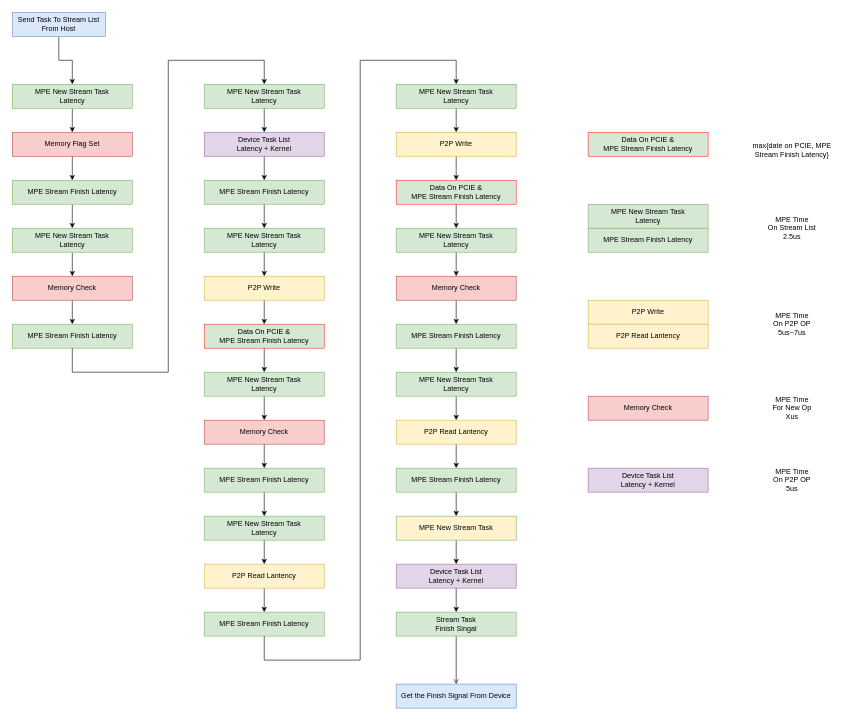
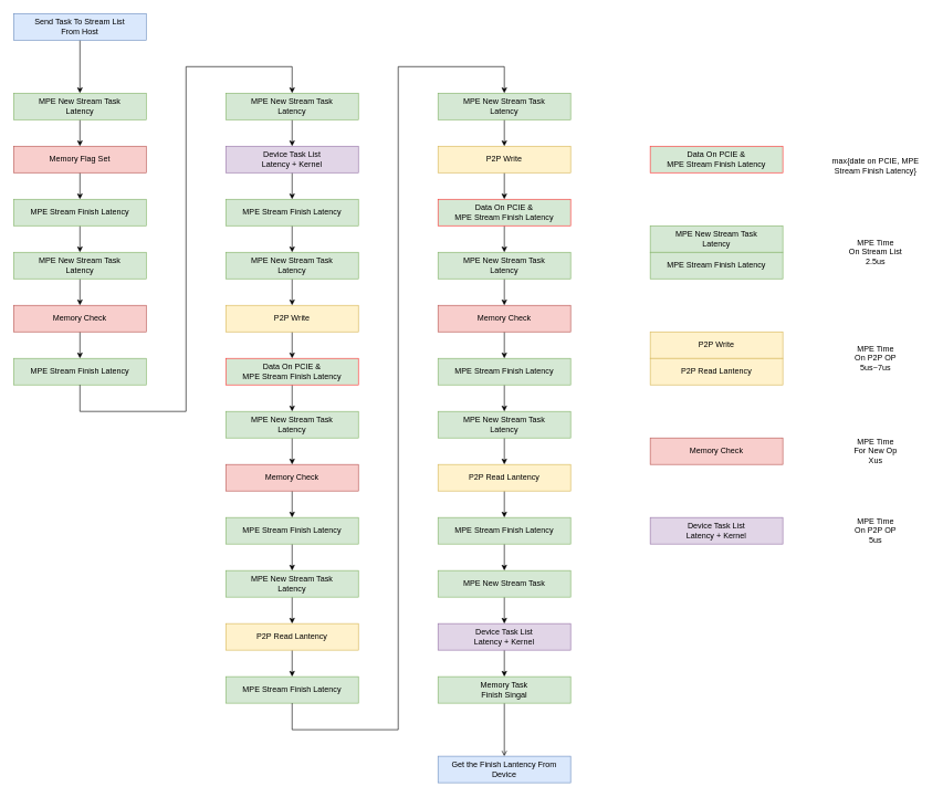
  <mxCell id="0" />
  <mxCell id="1" parent="0" />
  <mxCell id="2" value="" style="edgeStyle=orthogonalEdgeStyle;rounded=0;orthogonalLoop=1;jettySize=auto;html=1;" parent="1" source="3" target="5" edge="1"><mxGeometry relative="1" as="geometry" /></mxCell>
  <mxCell id="3" value="Device Task List&lt;br&gt;Latency + Kernel" style="rounded=0;whiteSpace=wrap;html=1;fillColor=#e1d5e7;strokeColor=#9673a6;" parent="1" vertex="1"><mxGeometry x="340" y="220" width="200" height="40" as="geometry" /></mxCell>
  <mxCell id="4" value="" style="edgeStyle=orthogonalEdgeStyle;rounded=0;orthogonalLoop=1;jettySize=auto;html=1;" parent="1" source="5" target="7" edge="1"><mxGeometry relative="1" as="geometry" /></mxCell>
  <mxCell id="5" value="MPE Stream Finish Latency" style="rounded=0;whiteSpace=wrap;html=1;fillColor=#d5e8d4;strokeColor=#82b366;" parent="1" vertex="1"><mxGeometry x="340" y="300" width="200" height="40" as="geometry" /></mxCell>
  <mxCell id="6" value="" style="edgeStyle=orthogonalEdgeStyle;rounded=0;orthogonalLoop=1;jettySize=auto;html=1;" parent="1" source="7" target="9" edge="1"><mxGeometry relative="1" as="geometry" /></mxCell>
  <mxCell id="7" value="MPE New Stream Task&lt;br style=&quot;border-color: var(--border-color);&quot;&gt;Latency" style="rounded=0;whiteSpace=wrap;html=1;fillColor=#d5e8d4;strokeColor=#82b366;" parent="1" vertex="1"><mxGeometry x="340" y="380" width="200" height="40" as="geometry" /></mxCell>
  <mxCell id="8" value="" style="edgeStyle=orthogonalEdgeStyle;rounded=0;orthogonalLoop=1;jettySize=auto;html=1;" parent="1" source="9" target="11" edge="1"><mxGeometry relative="1" as="geometry" /></mxCell>
  <mxCell id="9" value="P2P Write" style="rounded=0;whiteSpace=wrap;html=1;fillColor=#fff2cc;strokeColor=#d6b656;" parent="1" vertex="1"><mxGeometry x="340" y="460" width="200" height="40" as="geometry" /></mxCell>
  <mxCell id="10" value="" style="edgeStyle=orthogonalEdgeStyle;rounded=0;orthogonalLoop=1;jettySize=auto;html=1;" parent="1" source="11" target="17" edge="1"><mxGeometry relative="1" as="geometry" /></mxCell>
  <mxCell id="11" value="Data On PCIE &amp;amp; &lt;br&gt;MPE Stream Finish Latency" style="rounded=0;whiteSpace=wrap;html=1;fillColor=#d5e8d4;strokeColor=#FF3333;" parent="1" vertex="1"><mxGeometry x="340" y="540" width="200" height="40" as="geometry" /></mxCell>
  <mxCell id="12" value="" style="edgeStyle=orthogonalEdgeStyle;rounded=0;orthogonalLoop=1;jettySize=auto;html=1;" parent="1" source="13" target="21" edge="1"><mxGeometry relative="1" as="geometry" /></mxCell>
  <mxCell id="13" value="Memory Check" style="rounded=0;whiteSpace=wrap;html=1;fillColor=#f8cecc;strokeColor=#b85450;" parent="1" vertex="1"><mxGeometry x="340" y="700" width="200" height="40" as="geometry" /></mxCell>
  <mxCell id="14" value="" style="edgeStyle=orthogonalEdgeStyle;rounded=0;orthogonalLoop=1;jettySize=auto;html=1;" parent="1" source="15" target="19" edge="1"><mxGeometry relative="1" as="geometry" /></mxCell>
  <mxCell id="15" value="MPE New Stream Task&lt;br style=&quot;border-color: var(--border-color);&quot;&gt;Latency" style="rounded=0;whiteSpace=wrap;html=1;fillColor=#d5e8d4;strokeColor=#82b366;" parent="1" vertex="1"><mxGeometry x="340" y="860" width="200" height="40" as="geometry" /></mxCell>
  <mxCell id="16" value="" style="edgeStyle=orthogonalEdgeStyle;rounded=0;orthogonalLoop=1;jettySize=auto;html=1;" parent="1" source="17" target="13" edge="1"><mxGeometry relative="1" as="geometry" /></mxCell>
  <mxCell id="17" value="MPE New Stream Task&lt;br style=&quot;border-color: var(--border-color);&quot;&gt;Latency" style="rounded=0;whiteSpace=wrap;html=1;fillColor=#d5e8d4;strokeColor=#82b366;" parent="1" vertex="1"><mxGeometry x="340" y="620" width="200" height="40" as="geometry" /></mxCell>
  <mxCell id="18" value="" style="edgeStyle=orthogonalEdgeStyle;rounded=0;orthogonalLoop=1;jettySize=auto;html=1;" parent="1" source="19" target="24" edge="1"><mxGeometry relative="1" as="geometry" /></mxCell>
  <mxCell id="19" value="P2P Read Lantency" style="rounded=0;whiteSpace=wrap;html=1;fillColor=#fff2cc;strokeColor=#d6b656;" parent="1" vertex="1"><mxGeometry x="340" y="940" width="200" height="40" as="geometry" /></mxCell>
  <mxCell id="20" value="" style="edgeStyle=orthogonalEdgeStyle;rounded=0;orthogonalLoop=1;jettySize=auto;html=1;" parent="1" source="21" target="15" edge="1"><mxGeometry relative="1" as="geometry" /></mxCell>
  <mxCell id="21" value="MPE Stream Finish Latency" style="rounded=0;whiteSpace=wrap;html=1;fillColor=#d5e8d4;strokeColor=#82b366;" parent="1" vertex="1"><mxGeometry x="340" y="780" width="200" height="40" as="geometry" /></mxCell>
  <mxCell id="22" value="" style="edgeStyle=orthogonalEdgeStyle;rounded=0;orthogonalLoop=1;jettySize=auto;html=1;" parent="1" source="23" target="3" edge="1"><mxGeometry relative="1" as="geometry" /></mxCell>
  <mxCell id="23" value="MPE New Stream Task&lt;br style=&quot;border-color: var(--border-color);&quot;&gt;Latency" style="rounded=0;whiteSpace=wrap;html=1;fillColor=#d5e8d4;strokeColor=#82b366;" parent="1" vertex="1"><mxGeometry x="340" y="140" width="200" height="40" as="geometry" /></mxCell>
  <mxCell id="24" value="MPE Stream Finish Latency" style="rounded=0;whiteSpace=wrap;html=1;fillColor=#d5e8d4;strokeColor=#82b366;" parent="1" vertex="1"><mxGeometry x="340" y="1020" width="200" height="40" as="geometry" /></mxCell>
  <mxCell id="25" value="" style="edgeStyle=orthogonalEdgeStyle;rounded=0;orthogonalLoop=1;jettySize=auto;html=1;" parent="1" source="26" target="28" edge="1"><mxGeometry relative="1" as="geometry" /></mxCell>
  <mxCell id="26" value="MPE New Stream Task&lt;br style=&quot;border-color: var(--border-color);&quot;&gt;Latency" style="rounded=0;whiteSpace=wrap;html=1;fillColor=#d5e8d4;strokeColor=#82b366;" parent="1" vertex="1"><mxGeometry x="660" y="140" width="200" height="40" as="geometry" /></mxCell>
  <mxCell id="27" value="" style="edgeStyle=orthogonalEdgeStyle;rounded=0;orthogonalLoop=1;jettySize=auto;html=1;" parent="1" source="28" target="30" edge="1"><mxGeometry relative="1" as="geometry" /></mxCell>
  <mxCell id="28" value="P2P Write" style="rounded=0;whiteSpace=wrap;html=1;fillColor=#fff2cc;strokeColor=#d6b656;" parent="1" vertex="1"><mxGeometry x="660" y="220" width="200" height="40" as="geometry" /></mxCell>
  <mxCell id="29" value="" style="edgeStyle=orthogonalEdgeStyle;rounded=0;orthogonalLoop=1;jettySize=auto;html=1;" parent="1" source="30" target="36" edge="1"><mxGeometry relative="1" as="geometry" /></mxCell>
  <mxCell id="30" value="Data On PCIE &amp;amp; &lt;br&gt;MPE Stream Finish Latency" style="rounded=0;whiteSpace=wrap;html=1;fillColor=#d5e8d4;strokeColor=#FF3333;" parent="1" vertex="1"><mxGeometry x="660" y="300" width="200" height="40" as="geometry" /></mxCell>
  <mxCell id="31" value="" style="edgeStyle=orthogonalEdgeStyle;rounded=0;orthogonalLoop=1;jettySize=auto;html=1;" parent="1" source="32" target="40" edge="1"><mxGeometry relative="1" as="geometry" /></mxCell>
  <mxCell id="32" value="Memory Check" style="rounded=0;whiteSpace=wrap;html=1;fillColor=#f8cecc;strokeColor=#b85450;" parent="1" vertex="1"><mxGeometry x="660" y="460" width="200" height="40" as="geometry" /></mxCell>
  <mxCell id="33" value="" style="edgeStyle=orthogonalEdgeStyle;rounded=0;orthogonalLoop=1;jettySize=auto;html=1;" parent="1" source="34" target="38" edge="1"><mxGeometry relative="1" as="geometry" /></mxCell>
  <mxCell id="34" value="MPE New Stream Task&lt;br style=&quot;border-color: var(--border-color);&quot;&gt;Latency" style="rounded=0;whiteSpace=wrap;html=1;fillColor=#d5e8d4;strokeColor=#82b366;" parent="1" vertex="1"><mxGeometry x="660" y="620" width="200" height="40" as="geometry" /></mxCell>
  <mxCell id="35" value="" style="edgeStyle=orthogonalEdgeStyle;rounded=0;orthogonalLoop=1;jettySize=auto;html=1;" parent="1" source="36" target="32" edge="1"><mxGeometry relative="1" as="geometry" /></mxCell>
  <mxCell id="36" value="MPE New Stream Task&lt;br style=&quot;border-color: var(--border-color);&quot;&gt;Latency" style="rounded=0;whiteSpace=wrap;html=1;fillColor=#d5e8d4;strokeColor=#82b366;" parent="1" vertex="1"><mxGeometry x="660" y="380" width="200" height="40" as="geometry" /></mxCell>
  <mxCell id="37" value="" style="edgeStyle=orthogonalEdgeStyle;rounded=0;orthogonalLoop=1;jettySize=auto;html=1;" parent="1" source="38" target="42" edge="1"><mxGeometry relative="1" as="geometry" /></mxCell>
  <mxCell id="38" value="P2P Read Lantency" style="rounded=0;whiteSpace=wrap;html=1;fillColor=#fff2cc;strokeColor=#d6b656;" parent="1" vertex="1"><mxGeometry x="660" y="700" width="200" height="40" as="geometry" /></mxCell>
  <mxCell id="39" value="" style="edgeStyle=orthogonalEdgeStyle;rounded=0;orthogonalLoop=1;jettySize=auto;html=1;" parent="1" source="40" target="34" edge="1"><mxGeometry relative="1" as="geometry" /></mxCell>
  <mxCell id="40" value="MPE Stream Finish Latency" style="rounded=0;whiteSpace=wrap;html=1;fillColor=#d5e8d4;strokeColor=#82b366;" parent="1" vertex="1"><mxGeometry x="660" y="540" width="200" height="40" as="geometry" /></mxCell>
  <mxCell id="41" value="" style="edgeStyle=orthogonalEdgeStyle;rounded=0;orthogonalLoop=1;jettySize=auto;html=1;" parent="1" source="42" target="48" edge="1"><mxGeometry relative="1" as="geometry" /></mxCell>
  <mxCell id="42" value="MPE Stream Finish Latency" style="rounded=0;whiteSpace=wrap;html=1;fillColor=#d5e8d4;strokeColor=#82b366;" parent="1" vertex="1"><mxGeometry x="660" y="780" width="200" height="40" as="geometry" /></mxCell>
  <mxCell id="43" value="" style="edgeStyle=orthogonalEdgeStyle;rounded=0;orthogonalLoop=1;jettySize=auto;html=1;" parent="1" source="44" target="46" edge="1"><mxGeometry relative="1" as="geometry" /></mxCell>
  <mxCell id="44" value="Device Task List&lt;br&gt;Latency + Kernel" style="rounded=0;whiteSpace=wrap;html=1;fillColor=#e1d5e7;strokeColor=#9673a6;" parent="1" vertex="1"><mxGeometry x="660" y="940" width="200" height="40" as="geometry" /></mxCell>
  <mxCell id="45" value="" style="edgeStyle=orthogonalEdgeStyle;rounded=0;orthogonalLoop=1;jettySize=auto;html=1;endArrow=open;" parent="1" source="46" target="51" edge="1"><mxGeometry relative="1" as="geometry" /></mxCell>
- <mxCell id="46" value="Stream Task &lt;br&gt;Finish Singal" style="rounded=0;whiteSpace=wrap;html=1;fillColor=#d5e8d4;strokeColor=#82b366;" parent="1" vertex="1"><mxGeometry x="660" y="1020" width="200" height="40" as="geometry" /></mxCell>
+ <mxCell id="46" value="Memory Task &lt;br&gt;Finish Singal" style="rounded=0;whiteSpace=wrap;html=1;fillColor=#d5e8d4;strokeColor=#82b366;" parent="1" vertex="1"><mxGeometry x="660" y="1020" width="200" height="40" as="geometry" /></mxCell>
  <mxCell id="47" value="" style="edgeStyle=orthogonalEdgeStyle;rounded=0;orthogonalLoop=1;jettySize=auto;html=1;" parent="1" source="48" target="44" edge="1"><mxGeometry relative="1" as="geometry" /></mxCell>
- <mxCell id="48" value="MPE New Stream Task" style="rounded=0;whiteSpace=wrap;html=1;fillColor=#fff2cc;strokeColor=#82b366;" parent="1" vertex="1"><mxGeometry x="660" y="860" width="200" height="40" as="geometry" /></mxCell>
+ <mxCell id="48" value="MPE New Stream Task" style="rounded=0;whiteSpace=wrap;html=1;fillColor=#d5e8d4;strokeColor=#82b366;" parent="1" vertex="1"><mxGeometry x="660" y="860" width="200" height="40" as="geometry" /></mxCell>
  <mxCell id="49" value="" style="edgeStyle=orthogonalEdgeStyle;rounded=0;orthogonalLoop=1;jettySize=auto;html=1;" edge="1" parent="1" source="50" target="68"><mxGeometry relative="1" as="geometry" /></mxCell>
- <mxCell id="50" value="Send Task To Stream List&lt;br&gt;From Host" style="rounded=0;whiteSpace=wrap;html=1;fillColor=#dae8fc;strokeColor=#6c8ebf;" parent="1" vertex="1"><mxGeometry x="20" y="20" width="155" height="40" as="geometry" /></mxCell>
- <mxCell id="51" value="Get the Finish Signal From Device" style="rounded=0;whiteSpace=wrap;html=1;fillColor=#dae8fc;strokeColor=#6c8ebf;" parent="1" vertex="1"><mxGeometry x="660" y="1140" width="200" height="40" as="geometry" /></mxCell>
+ <mxCell id="50" value="Send Task To Stream List&lt;br&gt;From Host" style="rounded=0;whiteSpace=wrap;html=1;fillColor=#dae8fc;strokeColor=#6c8ebf;" parent="1" vertex="1"><mxGeometry x="20" width="200" height="40" as="geometry" y="20" /></mxCell>
+ <mxCell id="51" value="Get the Finish Lantency From Device" style="rounded=0;whiteSpace=wrap;html=1;fillColor=#dae8fc;strokeColor=#6c8ebf;" parent="1" vertex="1"><mxGeometry x="660" y="1140" width="200" height="40" as="geometry" /></mxCell>
  <mxCell id="52" value="" style="endArrow=classic;html=1;rounded=0;exitX=0.5;exitY=1;exitDx=0;exitDy=0;entryX=0.5;entryY=0;entryDx=0;entryDy=0;" parent="1" source="24" target="26" edge="1"><mxGeometry width="50" height="50" relative="1" as="geometry"><mxPoint x="650" y="760" as="sourcePoint" /><mxPoint x="620" y="280" as="targetPoint" /><Array as="points"><mxPoint x="440" y="1100" /><mxPoint x="600" y="1100" /><mxPoint x="600" y="100" /><mxPoint x="760" y="100" /></Array></mxGeometry></mxCell>
  <mxCell id="53" value="Data On PCIE &amp;amp; &lt;br&gt;MPE Stream Finish Latency" style="rounded=0;whiteSpace=wrap;html=1;fillColor=#d5e8d4;strokeColor=#FF3333;" parent="1" vertex="1"><mxGeometry x="980" y="220" width="200" height="40" as="geometry" /></mxCell>
  <mxCell id="54" value="max{date on PCIE, MPE Stream Finish Latency}" style="text;html=1;strokeColor=none;fillColor=none;align=center;verticalAlign=middle;whiteSpace=wrap;rounded=0;" parent="1" vertex="1"><mxGeometry x="1240" y="220" width="160" height="60" as="geometry" /></mxCell>
  <mxCell id="55" value="MPE New Stream Task&lt;br style=&quot;border-color: var(--border-color);&quot;&gt;Latency" style="rounded=0;whiteSpace=wrap;html=1;fillColor=#d5e8d4;strokeColor=#82b366;" parent="1" vertex="1"><mxGeometry x="980" y="340" width="200" height="40" as="geometry" /></mxCell>
  <mxCell id="56" value="MPE Time &lt;br&gt;On Stream List&lt;br&gt;2.5us" style="text;html=1;strokeColor=none;fillColor=none;align=center;verticalAlign=middle;whiteSpace=wrap;rounded=0;" parent="1" vertex="1"><mxGeometry x="1260" y="360" width="120" height="40" as="geometry" /></mxCell>
  <mxCell id="57" value="MPE Stream Finish Latency" style="rounded=0;whiteSpace=wrap;html=1;fillColor=#d5e8d4;strokeColor=#82b366;" parent="1" vertex="1"><mxGeometry x="980" y="380" width="200" height="40" as="geometry" /></mxCell>
  <mxCell id="58" value="P2P Write" style="rounded=0;whiteSpace=wrap;html=1;fillColor=#fff2cc;strokeColor=#d6b656;" parent="1" vertex="1"><mxGeometry x="980" y="500" width="200" height="40" as="geometry" /></mxCell>
  <mxCell id="59" value="MPE Time &lt;br&gt;On P2P OP&lt;br&gt;5us~7us" style="text;html=1;strokeColor=none;fillColor=none;align=center;verticalAlign=middle;whiteSpace=wrap;rounded=0;" parent="1" vertex="1"><mxGeometry x="1260" y="520" width="120" height="40" as="geometry" /></mxCell>
  <mxCell id="60" value="Memory Check" style="rounded=0;whiteSpace=wrap;html=1;fillColor=#f8cecc;strokeColor=#b85450;" parent="1" vertex="1"><mxGeometry x="980" y="660" width="200" height="40" as="geometry" /></mxCell>
  <mxCell id="61" value="MPE Time &lt;br&gt;For New Op&lt;br&gt;Xus" style="text;html=1;strokeColor=none;fillColor=none;align=center;verticalAlign=middle;whiteSpace=wrap;rounded=0;" parent="1" vertex="1"><mxGeometry x="1260" y="660" width="120" height="40" as="geometry" /></mxCell>
  <mxCell id="62" value="MPE Time &lt;br&gt;On P2P OP &lt;br&gt;5us" style="text;html=1;strokeColor=none;fillColor=none;align=center;verticalAlign=middle;whiteSpace=wrap;rounded=0;" parent="1" vertex="1"><mxGeometry x="1260" y="780" width="120" height="40" as="geometry" /></mxCell>
  <mxCell id="63" value="P2P Read Lantency" style="rounded=0;whiteSpace=wrap;html=1;fillColor=#fff2cc;strokeColor=#d6b656;" parent="1" vertex="1"><mxGeometry x="980" y="540" width="200" height="40" as="geometry" /></mxCell>
  <mxCell id="64" value="Device Task List&lt;br&gt;Latency + Kernel" style="rounded=0;whiteSpace=wrap;html=1;fillColor=#e1d5e7;strokeColor=#9673a6;" parent="1" vertex="1"><mxGeometry x="980" y="780" width="200" height="40" as="geometry" /></mxCell>
  <mxCell id="65" value="" style="edgeStyle=orthogonalEdgeStyle;rounded=0;orthogonalLoop=1;jettySize=auto;html=1;" edge="1" parent="1" source="66" target="70"><mxGeometry relative="1" as="geometry" /></mxCell>
  <mxCell id="66" value="Memory Flag Set" style="rounded=0;whiteSpace=wrap;html=1;fillColor=#f8cecc;strokeColor=#b85450;" vertex="1" parent="1"><mxGeometry x="20" y="220" width="200" height="40" as="geometry" /></mxCell>
  <mxCell id="67" value="" style="edgeStyle=orthogonalEdgeStyle;rounded=0;orthogonalLoop=1;jettySize=auto;html=1;" edge="1" parent="1" source="68" target="66"><mxGeometry relative="1" as="geometry" /></mxCell>
  <mxCell id="68" value="MPE New Stream Task&lt;br style=&quot;border-color: var(--border-color);&quot;&gt;Latency" style="rounded=0;whiteSpace=wrap;html=1;fillColor=#d5e8d4;strokeColor=#82b366;" vertex="1" parent="1"><mxGeometry x="20" y="140" width="200" height="40" as="geometry" /></mxCell>
  <mxCell id="69" value="" style="edgeStyle=orthogonalEdgeStyle;rounded=0;orthogonalLoop=1;jettySize=auto;html=1;" edge="1" parent="1" source="70" target="74"><mxGeometry relative="1" as="geometry" /></mxCell>
  <mxCell id="70" value="MPE Stream Finish Latency" style="rounded=0;whiteSpace=wrap;html=1;fillColor=#d5e8d4;strokeColor=#82b366;" vertex="1" parent="1"><mxGeometry x="20" y="300" width="200" height="40" as="geometry" /></mxCell>
  <mxCell id="71" value="" style="edgeStyle=orthogonalEdgeStyle;rounded=0;orthogonalLoop=1;jettySize=auto;html=1;" edge="1" parent="1" source="72" target="75"><mxGeometry relative="1" as="geometry" /></mxCell>
  <mxCell id="72" value="Memory Check" style="rounded=0;whiteSpace=wrap;html=1;fillColor=#f8cecc;strokeColor=#b85450;" vertex="1" parent="1"><mxGeometry x="20" y="460" width="200" height="40" as="geometry" /></mxCell>
  <mxCell id="73" value="" style="edgeStyle=orthogonalEdgeStyle;rounded=0;orthogonalLoop=1;jettySize=auto;html=1;" edge="1" parent="1" source="74" target="72"><mxGeometry relative="1" as="geometry" /></mxCell>
  <mxCell id="74" value="MPE New Stream Task&lt;br style=&quot;border-color: var(--border-color);&quot;&gt;Latency" style="rounded=0;whiteSpace=wrap;html=1;fillColor=#d5e8d4;strokeColor=#82b366;" vertex="1" parent="1"><mxGeometry x="20" y="380" width="200" height="40" as="geometry" /></mxCell>
  <mxCell id="75" value="MPE Stream Finish Latency" style="rounded=0;whiteSpace=wrap;html=1;fillColor=#d5e8d4;strokeColor=#82b366;" vertex="1" parent="1"><mxGeometry x="20" y="540" width="200" height="40" as="geometry" /></mxCell>
  <mxCell id="76" value="" style="endArrow=classic;html=1;rounded=0;exitX=0.5;exitY=1;exitDx=0;exitDy=0;entryX=0.5;entryY=0;entryDx=0;entryDy=0;" edge="1" parent="1" source="75" target="23"><mxGeometry width="50" height="50" relative="1" as="geometry"><mxPoint x="620" y="340" as="sourcePoint" /><mxPoint x="670" y="290" as="targetPoint" /><Array as="points"><mxPoint x="120" y="620" /><mxPoint x="280" y="620" /><mxPoint x="280" y="100" /><mxPoint x="440" y="100" /></Array></mxGeometry></mxCell>
